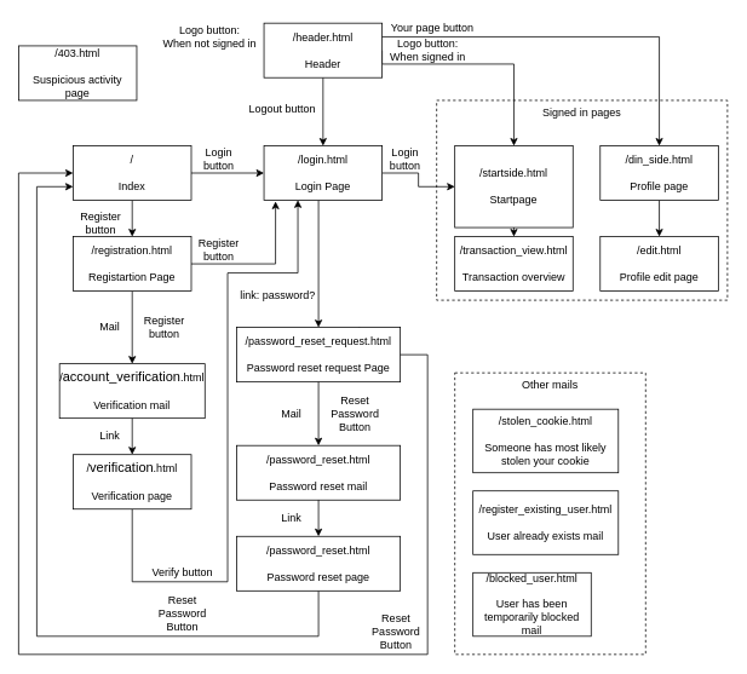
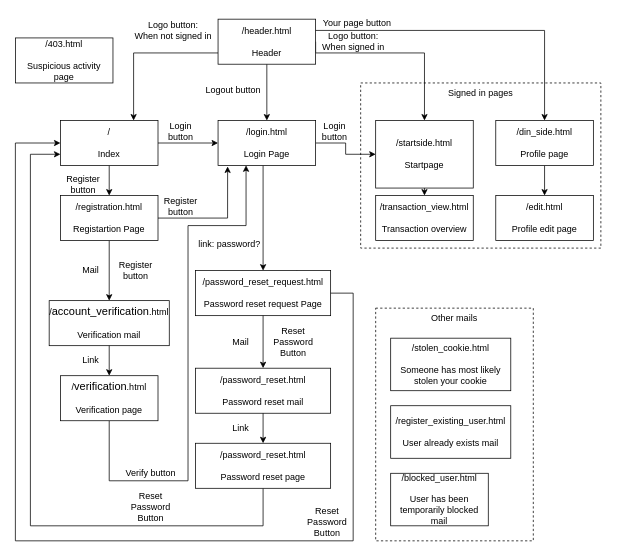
  <mxCell id="0" />
  <mxCell id="1" parent="0" />
  <mxCell id="2" style="edgeStyle=orthogonalEdgeStyle;rounded=0;orthogonalLoop=1;jettySize=auto;html=1;exitX=0.5;exitY=1;exitDx=0;exitDy=0;entryX=0.5;entryY=0;entryDx=0;entryDy=0;" edge="1" parent="1" source="4" target="21"><mxGeometry relative="1" as="geometry" /></mxCell>
  <mxCell id="3" style="edgeStyle=orthogonalEdgeStyle;rounded=0;orthogonalLoop=1;jettySize=auto;html=1;exitX=1;exitY=0.5;exitDx=0;exitDy=0;entryX=0;entryY=0.5;entryDx=0;entryDy=0;" edge="1" parent="1" source="4" target="13"><mxGeometry relative="1" as="geometry" /></mxCell>
  <mxCell id="4" value="/&lt;br&gt;&lt;br&gt;Index" style="rounded=0;whiteSpace=wrap;html=1;" vertex="1" parent="1"><mxGeometry x="80" y="160" width="130" height="60" as="geometry" /></mxCell>
  <mxCell id="5" style="edgeStyle=orthogonalEdgeStyle;rounded=0;orthogonalLoop=1;jettySize=auto;html=1;exitX=1;exitY=0.5;exitDx=0;exitDy=0;entryX=0.5;entryY=0;entryDx=0;entryDy=0;" edge="1" parent="1" source="8" target="10"><mxGeometry relative="1" as="geometry"><Array as="points"><mxPoint x="420" y="70" /><mxPoint x="565" y="70" /></Array></mxGeometry></mxCell>
  <mxCell id="6" style="edgeStyle=orthogonalEdgeStyle;rounded=0;orthogonalLoop=1;jettySize=auto;html=1;exitX=0.5;exitY=1;exitDx=0;exitDy=0;entryX=0.5;entryY=0;entryDx=0;entryDy=0;" edge="1" parent="1" source="8" target="13"><mxGeometry relative="1" as="geometry" /></mxCell>
+ <mxCell id="7" style="edgeStyle=orthogonalEdgeStyle;rounded=0;orthogonalLoop=1;jettySize=auto;html=1;exitX=0;exitY=0.75;exitDx=0;exitDy=0;entryX=0.75;entryY=0;entryDx=0;entryDy=0;startArrow=none;startFill=0;endArrow=classic;endFill=1;fontColor=#000000;" edge="1" parent="1" source="8" target="4"><mxGeometry relative="1" as="geometry" /></mxCell>
  <mxCell id="8" value="/header.html&lt;br&gt;&lt;br&gt;Header" style="rounded=0;whiteSpace=wrap;html=1;" vertex="1" parent="1"><mxGeometry x="290" y="25" width="130" height="60" as="geometry" /></mxCell>
  <mxCell id="9" style="edgeStyle=orthogonalEdgeStyle;rounded=0;orthogonalLoop=1;jettySize=auto;html=1;exitX=0.5;exitY=1;exitDx=0;exitDy=0;entryX=0.5;entryY=0;entryDx=0;entryDy=0;" edge="1" parent="1" source="10" target="18"><mxGeometry relative="1" as="geometry" /></mxCell>
  <mxCell id="10" value="/startside.html&lt;br&gt;&lt;br&gt;Startpage" style="rounded=0;whiteSpace=wrap;html=1;" vertex="1" parent="1"><mxGeometry x="500" y="160" width="130" height="90" as="geometry" /></mxCell>
  <mxCell id="11" style="edgeStyle=orthogonalEdgeStyle;rounded=0;orthogonalLoop=1;jettySize=auto;html=1;entryX=0.5;entryY=0;entryDx=0;entryDy=0;" edge="1" parent="1" source="13" target="23"><mxGeometry relative="1" as="geometry"><Array as="points"><mxPoint x="350" y="360" /></Array></mxGeometry></mxCell>
  <mxCell id="12" style="edgeStyle=orthogonalEdgeStyle;rounded=0;orthogonalLoop=1;jettySize=auto;html=1;exitX=1;exitY=0.5;exitDx=0;exitDy=0;entryX=0;entryY=0.5;entryDx=0;entryDy=0;" edge="1" parent="1" source="13" target="10"><mxGeometry relative="1" as="geometry" /></mxCell>
  <mxCell id="13" value="/login.html&lt;br&gt;&lt;br&gt;Login Page" style="rounded=0;whiteSpace=wrap;html=1;" vertex="1" parent="1"><mxGeometry x="290" y="160" width="130" height="60" as="geometry" /></mxCell>
  <mxCell id="14" style="edgeStyle=orthogonalEdgeStyle;rounded=0;orthogonalLoop=1;jettySize=auto;html=1;entryX=0.5;entryY=0;entryDx=0;entryDy=0;" edge="1" parent="1" source="16" target="17"><mxGeometry relative="1" as="geometry" /></mxCell>
  <mxCell id="15" style="edgeStyle=orthogonalEdgeStyle;rounded=0;orthogonalLoop=1;jettySize=auto;html=1;entryX=1;entryY=0.25;entryDx=0;entryDy=0;startArrow=classic;startFill=1;endArrow=none;endFill=0;" edge="1" parent="1" source="16" target="8"><mxGeometry relative="1" as="geometry"><Array as="points"><mxPoint x="725" y="40" /></Array></mxGeometry></mxCell>
  <mxCell id="16" value="/din_side.html&lt;br&gt;&lt;br&gt;Profile page" style="rounded=0;whiteSpace=wrap;html=1;" vertex="1" parent="1"><mxGeometry x="660" y="160" width="130" height="60" as="geometry" /></mxCell>
  <mxCell id="17" value="/edit.html&lt;br&gt;&lt;br&gt;Profile edit page" style="rounded=0;whiteSpace=wrap;html=1;" vertex="1" parent="1"><mxGeometry x="660" y="260" width="130" height="60" as="geometry" /></mxCell>
  <mxCell id="18" value="/transaction_view.html&lt;br&gt;&lt;br&gt;Transaction overview" style="rounded=0;whiteSpace=wrap;html=1;" vertex="1" parent="1"><mxGeometry x="500" y="260" width="130" height="60" as="geometry" /></mxCell>
  <mxCell id="19" style="edgeStyle=orthogonalEdgeStyle;rounded=0;orthogonalLoop=1;jettySize=auto;html=1;exitX=1;exitY=0.5;exitDx=0;exitDy=0;entryX=0.098;entryY=1.021;entryDx=0;entryDy=0;entryPerimeter=0;" edge="1" parent="1" source="21" target="13"><mxGeometry relative="1" as="geometry"><Array as="points"><mxPoint x="303" y="290" /></Array></mxGeometry></mxCell>
  <mxCell id="20" style="edgeStyle=orthogonalEdgeStyle;rounded=0;orthogonalLoop=1;jettySize=auto;html=1;entryX=0.5;entryY=0;entryDx=0;entryDy=0;" edge="1" parent="1" source="21" target="29"><mxGeometry relative="1" as="geometry" /></mxCell>
  <mxCell id="21" value="/registration.html&lt;br&gt;&lt;br&gt;Registartion Page" style="rounded=0;whiteSpace=wrap;html=1;" vertex="1" parent="1"><mxGeometry x="80" y="260" width="130" height="60" as="geometry" /></mxCell>
  <mxCell id="22" style="edgeStyle=orthogonalEdgeStyle;rounded=0;orthogonalLoop=1;jettySize=auto;html=1;exitX=0.75;exitY=0;exitDx=0;exitDy=0;entryX=0;entryY=0.5;entryDx=0;entryDy=0;startArrow=none;startFill=0;endArrow=classic;endFill=1;" edge="1" parent="1" source="23" target="4"><mxGeometry relative="1" as="geometry"><Array as="points"><mxPoint x="395" y="390" /><mxPoint x="470" y="390" /><mxPoint x="470" y="720" /><mxPoint x="20" y="720" /><mxPoint x="20" y="190" /></Array></mxGeometry></mxCell>
  <mxCell id="23" value="/password_reset_request.html&lt;br&gt;&lt;br&gt;Password reset request Page" style="rounded=0;whiteSpace=wrap;html=1;" vertex="1" parent="1"><mxGeometry x="260" y="360" width="180" height="60" as="geometry" /></mxCell>
  <mxCell id="24" value="Logo button: &lt;br&gt;When signed in" style="text;html=1;align=center;verticalAlign=middle;resizable=0;points=[];autosize=1;" vertex="1" parent="1"><mxGeometry x="420" y="40" width="100" height="30" as="geometry" /></mxCell>
  <mxCell id="25" value="Logo button: &lt;br&gt;When not signed in" style="text;html=1;align=center;verticalAlign=middle;resizable=0;points=[];autosize=1;" vertex="1" parent="1"><mxGeometry x="170" y="25" width="120" height="30" as="geometry" /></mxCell>
  <mxCell id="26" value="Logout button" style="text;html=1;align=center;verticalAlign=middle;resizable=0;points=[];autosize=1;" vertex="1" parent="1"><mxGeometry x="265" y="110" width="90" height="20" as="geometry" /></mxCell>
  <mxCell id="27" value="Your page button" style="text;html=1;align=center;verticalAlign=middle;resizable=0;points=[];autosize=1;" vertex="1" parent="1"><mxGeometry x="420" y="20" width="110" height="20" as="geometry" /></mxCell>
  <mxCell id="28" value="Register&lt;br&gt;button" style="text;html=1;align=center;verticalAlign=middle;resizable=0;points=[];autosize=1;" vertex="1" parent="1"><mxGeometry x="210" y="260" width="60" height="30" as="geometry" /></mxCell>
  <mxCell id="29" value="/&lt;font face=&quot;calibri, sans-serif&quot;&gt;&lt;span style=&quot;font-size: 14.667px&quot;&gt;account_verification&lt;/span&gt;&lt;/font&gt;.html&lt;br&gt;&lt;br&gt;Verification mail" style="rounded=0;whiteSpace=wrap;html=1;" vertex="1" parent="1"><mxGeometry x="65" y="400" width="160" height="60" as="geometry" /></mxCell>
  <mxCell id="30" value="Register&lt;br&gt;button" style="text;html=1;align=center;verticalAlign=middle;resizable=0;points=[];autosize=1;" vertex="1" parent="1"><mxGeometry x="80" y="230" width="60" height="30" as="geometry" /></mxCell>
  <mxCell id="31" value="Login&lt;br&gt;button" style="text;html=1;align=center;verticalAlign=middle;resizable=0;points=[];autosize=1;" vertex="1" parent="1"><mxGeometry x="215" y="160" width="50" height="30" as="geometry" /></mxCell>
  <mxCell id="32" value="Login&lt;br&gt;button" style="text;html=1;align=center;verticalAlign=middle;resizable=0;points=[];autosize=1;" vertex="1" parent="1"><mxGeometry x="420" y="160" width="50" height="30" as="geometry" /></mxCell>
  <mxCell id="33" value="Mail" style="text;html=1;align=center;verticalAlign=middle;resizable=0;points=[];autosize=1;" vertex="1" parent="1"><mxGeometry x="100" y="350" width="40" height="20" as="geometry" /></mxCell>
  <mxCell id="34" value="" style="edgeStyle=orthogonalEdgeStyle;rounded=0;orthogonalLoop=1;jettySize=auto;html=1;startArrow=classic;startFill=1;endArrow=none;endFill=0;" edge="1" parent="1" source="36" target="29"><mxGeometry relative="1" as="geometry" /></mxCell>
  <mxCell id="35" style="edgeStyle=orthogonalEdgeStyle;rounded=0;orthogonalLoop=1;jettySize=auto;html=1;entryX=0.287;entryY=0.996;entryDx=0;entryDy=0;entryPerimeter=0;startArrow=none;startFill=0;endArrow=classic;endFill=1;" edge="1" parent="1" source="36" target="13"><mxGeometry relative="1" as="geometry"><Array as="points"><mxPoint x="145" y="640" /><mxPoint x="250" y="640" /><mxPoint x="250" y="300" /><mxPoint x="327" y="300" /></Array></mxGeometry></mxCell>
  <mxCell id="36" value="/&lt;span style=&quot;font-size: 11.0pt ; font-family: &amp;#34;calibri&amp;#34; , sans-serif&quot;&gt;verification&lt;/span&gt;.html&lt;br&gt;&lt;br&gt;Verification page" style="rounded=0;whiteSpace=wrap;html=1;" vertex="1" parent="1"><mxGeometry x="80" y="500" width="130" height="60" as="geometry" /></mxCell>
  <mxCell id="37" value="Link" style="text;html=1;align=center;verticalAlign=middle;resizable=0;points=[];autosize=1;" vertex="1" parent="1"><mxGeometry x="100" y="470" width="40" height="20" as="geometry" /></mxCell>
  <mxCell id="38" value="" style="edgeStyle=orthogonalEdgeStyle;rounded=0;orthogonalLoop=1;jettySize=auto;html=1;startArrow=classic;startFill=1;endArrow=none;endFill=0;" edge="1" parent="1" source="39" target="23"><mxGeometry relative="1" as="geometry" /></mxCell>
  <mxCell id="39" value="/password_reset.html&lt;br&gt;&lt;br&gt;Password reset mail" style="rounded=0;whiteSpace=wrap;html=1;" vertex="1" parent="1"><mxGeometry x="260" y="490" width="180" height="60" as="geometry" /></mxCell>
  <mxCell id="40" value="Mail" style="text;html=1;align=center;verticalAlign=middle;resizable=0;points=[];autosize=1;" vertex="1" parent="1"><mxGeometry x="300" y="445" width="40" height="20" as="geometry" /></mxCell>
  <mxCell id="41" value="" style="edgeStyle=orthogonalEdgeStyle;rounded=0;orthogonalLoop=1;jettySize=auto;html=1;startArrow=classic;startFill=1;endArrow=none;endFill=0;" edge="1" parent="1" source="43" target="39"><mxGeometry relative="1" as="geometry" /></mxCell>
  <mxCell id="42" style="edgeStyle=orthogonalEdgeStyle;rounded=0;orthogonalLoop=1;jettySize=auto;html=1;exitX=0.5;exitY=1;exitDx=0;exitDy=0;entryX=0;entryY=0.75;entryDx=0;entryDy=0;startArrow=none;startFill=0;endArrow=classic;endFill=1;" edge="1" parent="1" source="43" target="4"><mxGeometry relative="1" as="geometry"><Array as="points"><mxPoint x="350" y="700" /><mxPoint x="40" y="700" /><mxPoint x="40" y="205" /></Array></mxGeometry></mxCell>
  <mxCell id="43" value="/password_reset.html&lt;br&gt;&lt;br&gt;Password reset page" style="rounded=0;whiteSpace=wrap;html=1;" vertex="1" parent="1"><mxGeometry x="260" y="590" width="180" height="60" as="geometry" /></mxCell>
  <mxCell id="44" value="Link" style="text;html=1;align=center;verticalAlign=middle;resizable=0;points=[];autosize=1;" vertex="1" parent="1"><mxGeometry x="300" y="560" width="40" height="20" as="geometry" /></mxCell>
  <mxCell id="45" value="Reset&lt;br&gt;Password&lt;br&gt;Button" style="text;html=1;align=center;verticalAlign=middle;resizable=0;points=[];autosize=1;" vertex="1" parent="1"><mxGeometry x="400" y="670" width="70" height="50" as="geometry" /></mxCell>
  <mxCell id="46" value="link: password?" style="text;html=1;align=center;verticalAlign=middle;resizable=0;points=[];autosize=1;" vertex="1" parent="1"><mxGeometry x="255" y="315" width="100" height="20" as="geometry" /></mxCell>
  <mxCell id="47" value="Reset&lt;br&gt;Password&lt;br&gt;Button" style="text;html=1;align=center;verticalAlign=middle;resizable=0;points=[];autosize=1;" vertex="1" parent="1"><mxGeometry x="355" y="430" width="70" height="50" as="geometry" /></mxCell>
  <mxCell id="48" value="Register&lt;br&gt;button" style="text;html=1;align=center;verticalAlign=middle;resizable=0;points=[];autosize=1;" vertex="1" parent="1"><mxGeometry x="150" y="345" width="60" height="30" as="geometry" /></mxCell>
  <mxCell id="49" value="Verify button" style="text;html=1;align=center;verticalAlign=middle;resizable=0;points=[];autosize=1;" vertex="1" parent="1"><mxGeometry x="160" y="620" width="80" height="20" as="geometry" /></mxCell>
  <mxCell id="50" value="Reset&lt;br&gt;Password&lt;br&gt;Button" style="text;html=1;align=center;verticalAlign=middle;resizable=0;points=[];autosize=1;" vertex="1" parent="1"><mxGeometry x="165" y="650" width="70" height="50" as="geometry" /></mxCell>
  <mxCell id="51" value="/blocked_user.html&lt;br&gt;&lt;br&gt;&lt;div&gt;&lt;span&gt;User has been temporarily blocked mail&lt;/span&gt;&lt;/div&gt;" style="rounded=0;whiteSpace=wrap;html=1;" vertex="1" parent="1"><mxGeometry x="520" y="630" width="130" height="70" as="geometry" /></mxCell>
  <mxCell id="52" value="/register_existing_user.html&lt;br&gt;&lt;br&gt;&lt;div&gt;&lt;span&gt;User already exists mail&lt;/span&gt;&lt;/div&gt;" style="rounded=0;whiteSpace=wrap;html=1;" vertex="1" parent="1"><mxGeometry x="520" y="540" width="160" height="70" as="geometry" /></mxCell>
  <mxCell id="53" value="/stolen_cookie.html&lt;br&gt;&lt;br&gt;&lt;div&gt;&lt;span&gt;Someone has most likely stolen your cookie&lt;/span&gt;&lt;/div&gt;" style="rounded=0;whiteSpace=wrap;html=1;" vertex="1" parent="1"><mxGeometry x="520" y="450" width="160" height="70" as="geometry" /></mxCell>
  <mxCell id="54" value="Other mails" style="rounded=0;whiteSpace=wrap;html=1;align=center;labelBackgroundColor=none;fillColor=none;verticalAlign=top;dashed=1;" vertex="1" parent="1"><mxGeometry x="500" y="410" width="210" height="310" as="geometry" /></mxCell>
  <mxCell id="55" value="/403.html&lt;br&gt;&lt;br&gt;Suspicious activity page" style="rounded=0;whiteSpace=wrap;html=1;" vertex="1" parent="1"><mxGeometry x="20" y="50" width="130" height="60" as="geometry" /></mxCell>
  <mxCell id="56" value="Signed in pages" style="rounded=0;whiteSpace=wrap;html=1;labelBackgroundColor=none;fillColor=none;fontColor=#000000;align=center;verticalAlign=top;dashed=1;" vertex="1" parent="1"><mxGeometry x="480" y="110" width="320" height="220" as="geometry" /></mxCell>
